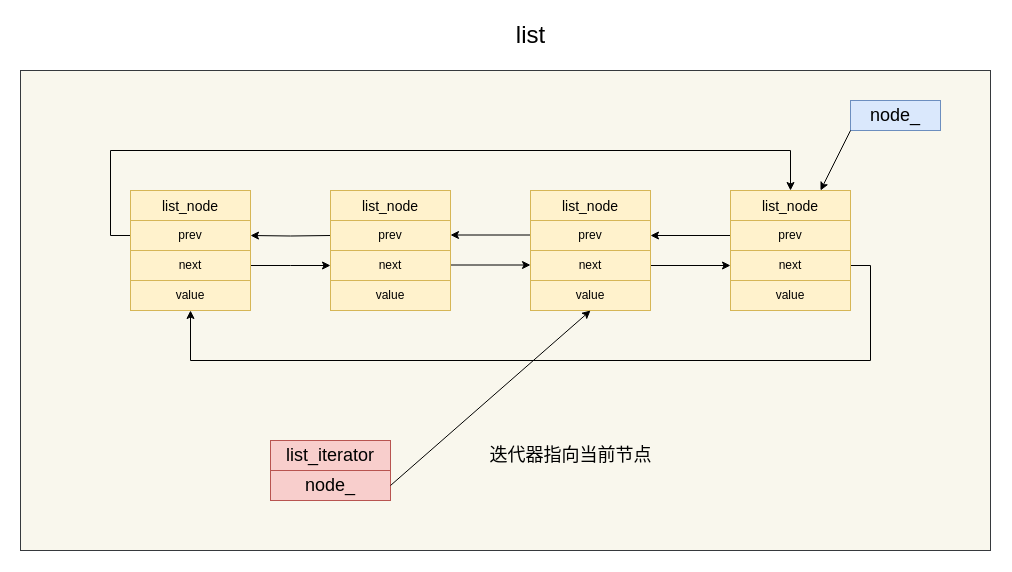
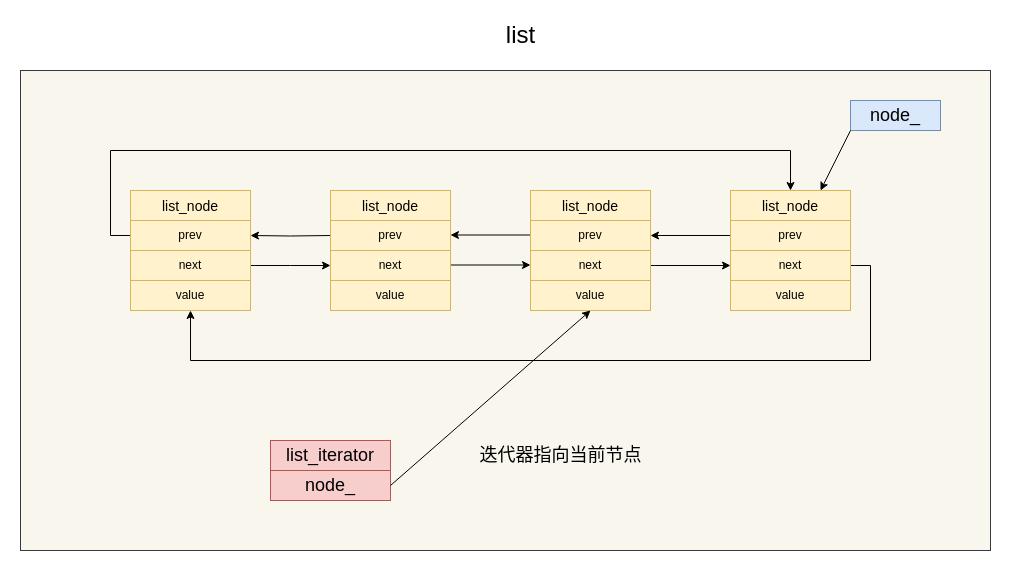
  <mxCell id="0" />
  <mxCell id="1" parent="0" />
  <mxCell id="2" value="" style="rounded=0;whiteSpace=wrap;html=1;fontSize=18;fillColor=#f9f7ed;strokeColor=#36393d;" vertex="1" parent="1"><mxGeometry x="20" width="970" height="480" as="geometry" y="70" /></mxCell>
  <mxCell id="3" value="" style="rounded=0;whiteSpace=wrap;html=1;fontSize=18;fillColor=#ffe6cc;strokeColor=#d79b00;" vertex="1" parent="1"><mxGeometry x="130" y="190" width="120" height="120" as="geometry" /></mxCell>
  <mxCell id="4" style="edgeStyle=orthogonalEdgeStyle;rounded=0;orthogonalLoop=1;jettySize=auto;html=1;exitX=0;exitY=0.5;exitDx=0;exitDy=0;entryX=0.5;entryY=0;entryDx=0;entryDy=0;fontSize=14;" edge="1" parent="1" source="5" target="30"><mxGeometry relative="1" as="geometry"><Array as="points"><mxPoint x="110" y="235" /><mxPoint x="110" y="150" /><mxPoint x="790" y="150" /></Array></mxGeometry></mxCell>
  <mxCell id="5" value="prev" style="rounded=0;whiteSpace=wrap;html=1;fillColor=#fff2cc;strokeColor=#d6b656;" vertex="1" parent="1"><mxGeometry x="130" y="220" width="120" height="30" as="geometry" /></mxCell>
  <mxCell id="6" style="edgeStyle=orthogonalEdgeStyle;rounded=0;orthogonalLoop=1;jettySize=auto;html=1;exitX=1;exitY=0.5;exitDx=0;exitDy=0;entryX=0;entryY=0.5;entryDx=0;entryDy=0;fontSize=18;" edge="1" parent="1" source="7"><mxGeometry relative="1" as="geometry"><mxPoint x="330" y="265" as="targetPoint" /></mxGeometry></mxCell>
  <mxCell id="7" value="next" style="rounded=0;whiteSpace=wrap;html=1;fillColor=#fff2cc;strokeColor=#d6b656;" vertex="1" parent="1"><mxGeometry x="130" y="250" width="120" height="30" as="geometry" /></mxCell>
  <mxCell id="8" value="value" style="rounded=0;whiteSpace=wrap;html=1;fillColor=#fff2cc;strokeColor=#d6b656;" vertex="1" parent="1"><mxGeometry x="130" y="280" width="120" height="30" as="geometry" /></mxCell>
  <mxCell id="9" style="edgeStyle=orthogonalEdgeStyle;rounded=0;orthogonalLoop=1;jettySize=auto;html=1;exitX=0;exitY=0.5;exitDx=0;exitDy=0;fontSize=18;" edge="1" parent="1" target="5"><mxGeometry relative="1" as="geometry"><mxPoint x="330" y="235" as="sourcePoint" /></mxGeometry></mxCell>
  <mxCell id="10" style="edgeStyle=orthogonalEdgeStyle;rounded=0;orthogonalLoop=1;jettySize=auto;html=1;exitX=1;exitY=0.5;exitDx=0;exitDy=0;entryX=0;entryY=0.5;entryDx=0;entryDy=0;fontSize=18;" edge="1" parent="1"><mxGeometry relative="1" as="geometry"><mxPoint x="650" y="265" as="sourcePoint" /><mxPoint x="730" y="265" as="targetPoint" /></mxGeometry></mxCell>
  <mxCell id="11" style="edgeStyle=orthogonalEdgeStyle;rounded=0;orthogonalLoop=1;jettySize=auto;html=1;exitX=0;exitY=0.5;exitDx=0;exitDy=0;entryX=1;entryY=0.5;entryDx=0;entryDy=0;fontSize=18;" edge="1" parent="1"><mxGeometry relative="1" as="geometry"><mxPoint x="730" y="235" as="sourcePoint" /><mxPoint x="650" y="235" as="targetPoint" /></mxGeometry></mxCell>
  <mxCell id="12" style="edgeStyle=orthogonalEdgeStyle;rounded=0;orthogonalLoop=1;jettySize=auto;html=1;exitX=1;exitY=0.5;exitDx=0;exitDy=0;fontSize=18;entryX=0.5;entryY=1;entryDx=0;entryDy=0;" edge="1" parent="1" target="3"><mxGeometry relative="1" as="geometry"><mxPoint x="190" y="370" as="targetPoint" /><mxPoint x="850" y="265" as="sourcePoint" /><Array as="points"><mxPoint x="870" y="265" /><mxPoint x="870" y="360" /><mxPoint x="190" y="360" /></Array></mxGeometry></mxCell>
  <mxCell id="13" style="edgeStyle=orthogonalEdgeStyle;rounded=0;orthogonalLoop=1;jettySize=auto;html=1;exitX=1;exitY=0.5;exitDx=0;exitDy=0;entryX=0;entryY=0.5;entryDx=0;entryDy=0;fontSize=18;" edge="1" parent="1"><mxGeometry relative="1" as="geometry"><mxPoint x="450" y="264.5" as="sourcePoint" /><mxPoint x="530" y="264.5" as="targetPoint" /></mxGeometry></mxCell>
  <mxCell id="14" style="edgeStyle=orthogonalEdgeStyle;rounded=0;orthogonalLoop=1;jettySize=auto;html=1;exitX=0;exitY=0.5;exitDx=0;exitDy=0;fontSize=18;" edge="1" parent="1"><mxGeometry relative="1" as="geometry"><mxPoint x="530" y="234.5" as="sourcePoint" /><mxPoint x="450" y="234.5" as="targetPoint" /></mxGeometry></mxCell>
  <mxCell id="15" value="&lt;font style=&quot;font-size: 14px&quot;&gt;list_node&lt;/font&gt;" style="rounded=0;whiteSpace=wrap;html=1;fontSize=18;fillColor=#fff2cc;strokeColor=#d6b656;" vertex="1" parent="1"><mxGeometry x="130" y="190" width="120" height="30" as="geometry" /></mxCell>
  <mxCell id="16" value="" style="rounded=0;whiteSpace=wrap;html=1;fontSize=18;fillColor=#ffe6cc;strokeColor=#d79b00;" vertex="1" parent="1"><mxGeometry x="330" y="190" width="120" height="120" as="geometry" /></mxCell>
  <mxCell id="17" value="prev" style="rounded=0;whiteSpace=wrap;html=1;fillColor=#fff2cc;strokeColor=#d6b656;" vertex="1" parent="1"><mxGeometry x="330" y="220" width="120" height="30" as="geometry" /></mxCell>
  <mxCell id="18" value="next" style="rounded=0;whiteSpace=wrap;html=1;fillColor=#fff2cc;strokeColor=#d6b656;" vertex="1" parent="1"><mxGeometry x="330" y="250" width="120" height="30" as="geometry" /></mxCell>
  <mxCell id="19" value="value" style="rounded=0;whiteSpace=wrap;html=1;fillColor=#fff2cc;strokeColor=#d6b656;" vertex="1" parent="1"><mxGeometry x="330" y="280" width="120" height="30" as="geometry" /></mxCell>
  <mxCell id="20" value="&lt;font style=&quot;font-size: 14px&quot;&gt;list_node&lt;/font&gt;" style="rounded=0;whiteSpace=wrap;html=1;fontSize=18;fillColor=#fff2cc;strokeColor=#d6b656;" vertex="1" parent="1"><mxGeometry x="330" y="190" width="120" height="30" as="geometry" /></mxCell>
  <mxCell id="21" value="" style="rounded=0;whiteSpace=wrap;html=1;fontSize=18;fillColor=#ffe6cc;strokeColor=#d79b00;" vertex="1" parent="1"><mxGeometry x="530" y="190" width="120" height="120" as="geometry" /></mxCell>
  <mxCell id="22" value="prev" style="rounded=0;whiteSpace=wrap;html=1;fillColor=#fff2cc;strokeColor=#d6b656;" vertex="1" parent="1"><mxGeometry x="530" y="220" width="120" height="30" as="geometry" /></mxCell>
  <mxCell id="23" value="next" style="rounded=0;whiteSpace=wrap;html=1;fillColor=#fff2cc;strokeColor=#d6b656;" vertex="1" parent="1"><mxGeometry x="530" y="250" width="120" height="30" as="geometry" /></mxCell>
  <mxCell id="24" value="value" style="rounded=0;whiteSpace=wrap;html=1;fillColor=#fff2cc;strokeColor=#d6b656;" vertex="1" parent="1"><mxGeometry x="530" y="280" width="120" height="30" as="geometry" /></mxCell>
  <mxCell id="25" value="&lt;font style=&quot;font-size: 14px&quot;&gt;list_node&lt;/font&gt;" style="rounded=0;whiteSpace=wrap;html=1;fontSize=18;fillColor=#fff2cc;strokeColor=#d6b656;" vertex="1" parent="1"><mxGeometry x="530" y="190" width="120" height="30" as="geometry" /></mxCell>
  <mxCell id="26" value="" style="rounded=0;whiteSpace=wrap;html=1;fontSize=18;fillColor=#ffe6cc;strokeColor=#d79b00;" vertex="1" parent="1"><mxGeometry x="730" y="190" width="120" height="120" as="geometry" /></mxCell>
  <mxCell id="27" value="prev" style="rounded=0;whiteSpace=wrap;html=1;fillColor=#fff2cc;strokeColor=#d6b656;" vertex="1" parent="1"><mxGeometry x="730" y="220" width="120" height="30" as="geometry" /></mxCell>
  <mxCell id="28" value="next" style="rounded=0;whiteSpace=wrap;html=1;fillColor=#fff2cc;strokeColor=#d6b656;" vertex="1" parent="1"><mxGeometry x="730" y="250" width="120" height="30" as="geometry" /></mxCell>
  <mxCell id="29" value="value" style="rounded=0;whiteSpace=wrap;html=1;fillColor=#fff2cc;strokeColor=#d6b656;" vertex="1" parent="1"><mxGeometry x="730" y="280" width="120" height="30" as="geometry" /></mxCell>
  <mxCell id="30" value="&lt;font style=&quot;font-size: 14px&quot;&gt;list_node&lt;/font&gt;" style="rounded=0;whiteSpace=wrap;html=1;fontSize=18;fillColor=#fff2cc;strokeColor=#d6b656;" vertex="1" parent="1"><mxGeometry x="730" y="190" width="120" height="30" as="geometry" /></mxCell>
  <mxCell id="31" value="node_" style="rounded=0;whiteSpace=wrap;html=1;fontSize=18;fillColor=#dae8fc;strokeColor=#6c8ebf;" vertex="1" parent="1"><mxGeometry x="850" y="100" width="90" height="30" as="geometry" /></mxCell>
  <mxCell id="32" value="" style="endArrow=classic;html=1;rounded=0;fontSize=18;exitX=0;exitY=1;exitDx=0;exitDy=0;entryX=0.75;entryY=0;entryDx=0;entryDy=0;" edge="1" parent="1" source="31" target="30"><mxGeometry width="50" height="50" relative="1" as="geometry"><mxPoint x="940" y="250" as="sourcePoint" /><mxPoint x="990" y="200" as="targetPoint" /></mxGeometry></mxCell>
- <mxCell id="33" value="&lt;font style=&quot;font-size: 24px&quot;&gt;list&lt;/font&gt;" style="text;html=1;resizable=0;autosize=1;align=center;verticalAlign=middle;points=[];fillColor=none;strokeColor=none;rounded=0;fontSize=18;" vertex="1" parent="1"><mxGeometry x="510" y="20" width="40" height="30" as="geometry" /></mxCell>
+ <mxCell id="33" value="&lt;font style=&quot;font-size: 24px&quot;&gt;list&lt;/font&gt;" style="text;html=1;resizable=0;autosize=1;align=center;verticalAlign=middle;points=[];fillColor=none;strokeColor=none;rounded=0;fontSize=18;" vertex="1" parent="1"><mxGeometry x="500" y="20" width="40" height="30" as="geometry" /></mxCell>
  <mxCell id="34" value="&lt;font style=&quot;font-size: 14px&quot;&gt;list_node&lt;/font&gt;" style="rounded=0;whiteSpace=wrap;html=1;fontSize=18;fillColor=#fff2cc;strokeColor=#d6b656;" vertex="1" parent="1"><mxGeometry x="130" y="190" width="120" height="30" as="geometry" /></mxCell>
  <mxCell id="35" value="prev" style="rounded=0;whiteSpace=wrap;html=1;fillColor=#fff2cc;strokeColor=#d6b656;" vertex="1" parent="1"><mxGeometry x="130" y="220" width="120" height="30" as="geometry" /></mxCell>
  <mxCell id="36" value="" style="rounded=0;whiteSpace=wrap;html=1;fontSize=18;fillColor=#ffe6cc;strokeColor=#d79b00;" vertex="1" parent="1"><mxGeometry x="270" y="440" width="120" height="60" as="geometry" /></mxCell>
  <mxCell id="37" value="&lt;font style=&quot;font-size: 14px&quot;&gt;list_iterator&lt;/font&gt;" style="rounded=0;whiteSpace=wrap;html=1;fontSize=18;fillColor=#fff2cc;strokeColor=#d6b656;" vertex="1" parent="1"><mxGeometry x="270" y="440" width="120" height="30" as="geometry" /></mxCell>
  <mxCell id="38" value="&lt;font style=&quot;font-size: 18px&quot;&gt;node_&lt;/font&gt;" style="rounded=0;whiteSpace=wrap;html=1;fillColor=#f8cecc;strokeColor=#b85450;" vertex="1" parent="1"><mxGeometry x="270" y="470" width="120" height="30" as="geometry" /></mxCell>
  <mxCell id="39" value="&lt;font style=&quot;font-size: 18px&quot;&gt;list_iterator&lt;/font&gt;" style="rounded=0;whiteSpace=wrap;html=1;fontSize=18;fillColor=#f8cecc;strokeColor=#b85450;" vertex="1" parent="1"><mxGeometry x="270" y="440" width="120" height="30" as="geometry" /></mxCell>
  <mxCell id="40" value="" style="endArrow=classic;html=1;rounded=0;fontSize=24;exitX=1;exitY=0.5;exitDx=0;exitDy=0;entryX=0.5;entryY=1;entryDx=0;entryDy=0;" edge="1" parent="1" source="38" target="24"><mxGeometry width="50" height="50" relative="1" as="geometry"><mxPoint x="460" y="470" as="sourcePoint" /><mxPoint x="510" y="420" as="targetPoint" /></mxGeometry></mxCell>
- <mxCell id="41" value="迭代器指向当前节点" style="text;html=1;resizable=0;autosize=1;align=center;verticalAlign=middle;points=[];fillColor=none;strokeColor=none;rounded=0;fontSize=18;" vertex="1" parent="1"><mxGeometry x="480" y="440" width="180" height="30" as="geometry" /></mxCell>
+ <mxCell id="41" value="迭代器指向当前节点" style="text;html=1;resizable=0;autosize=1;align=center;verticalAlign=middle;points=[];fillColor=none;strokeColor=none;rounded=0;fontSize=18;" vertex="1" parent="1"><mxGeometry x="470" y="440" width="180" height="30" as="geometry" /></mxCell>
